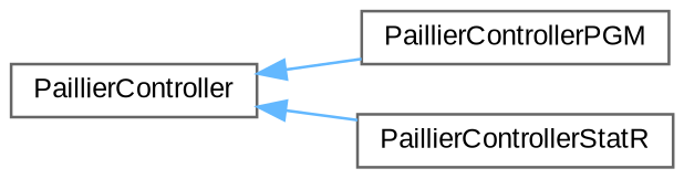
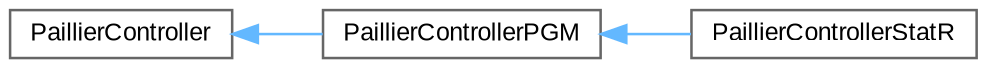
  digraph {
    fontname="Liberation Sans"
    rankdir=LR
    node [color=grey40 fillcolor=white fontname="Liberation Sans" fontsize=10 shape=box style=filled]
    edge [color=steelblue1 dir=back fontname="Liberation Sans" fontsize=10 labelfontname=Helvetica labelfontsize=10 style=solid]
    n1 [height=0.2 label=PaillierController width=0.4]
    n2 [height=0.2 label=PaillierControllerPGM width=0.4]
    n3 [height=0.2 label=PaillierControllerStatR width=0.4]
    n1 -> n2
-   n1 -> n3
+   n2 -> n3
  }
